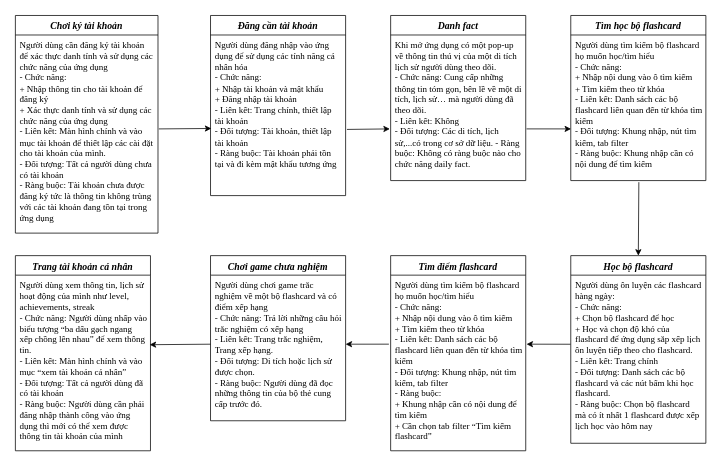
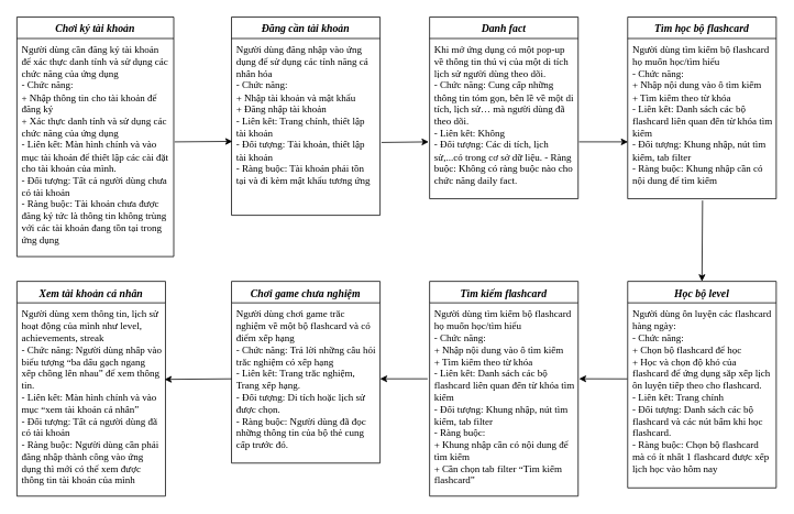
  <mxCell id="0" />
  <mxCell id="1" parent="0" />
  <mxCell id="2" value="Chơi ký tài khoản" style="swimlane;fontStyle=3;align=center;verticalAlign=top;childLayout=stackLayout;horizontal=1;startSize=26;horizontalStack=0;resizeParent=1;resizeLast=0;collapsible=1;marginBottom=0;rounded=0;shadow=0;strokeWidth=1;fontFamily=Times New Roman;fontSize=13;" vertex="1" parent="1"><mxGeometry x="20" y="20" width="190" height="290" as="geometry"><mxRectangle x="230" y="140" width="160" height="26" as="alternateBounds" /></mxGeometry></mxCell>
  <mxCell id="3" value="Người dùng cần đăng ký tài khoản để xác thực danh tính và sử dụng các chức năng của ứng dụng&#10;- Chức năng:&#10;+ Nhập thông tin cho tài khoản để đăng ký&#10;+ Xác thực danh tính và sử dụng các chức năng của ứng dụng&#10;- Liên kết: Màn hình chính và vào mục tài khoản để thiết lập các cài đặt cho tài khoản của mình.&#10;- Đối tượng: Tất cả người dùng chưa có tài khoản&#10;- Ràng buộc: Tài khoản chưa được đăng ký tức là thông tin không trùng với các tài khoản đang tồn tại trong ứng dụng&#10;" style="text;align=left;verticalAlign=top;spacingLeft=4;spacingRight=4;overflow=hidden;rotatable=0;points=[[0,0.5],[1,0.5]];portConstraint=eastwest;fontFamily=Times New Roman;whiteSpace=wrap;" vertex="1" parent="2"><mxGeometry y="26" width="190" height="264" as="geometry" /></mxCell>
  <mxCell id="4" value="" style="endArrow=classic;html=1;rounded=0;exitX=1.006;exitY=0.474;exitDx=0;exitDy=0;exitPerimeter=0;entryX=0.006;entryY=0.582;entryDx=0;entryDy=0;entryPerimeter=0;" edge="1" parent="1" source="3" target="6"><mxGeometry width="50" height="50" relative="1" as="geometry"><mxPoint x="230" y="190" as="sourcePoint" /><mxPoint x="280" y="170" as="targetPoint" /></mxGeometry></mxCell>
  <mxCell id="5" value="Đăng cần tài khoản" style="swimlane;fontStyle=3;align=center;verticalAlign=top;childLayout=stackLayout;horizontal=1;startSize=26;horizontalStack=0;resizeParent=1;resizeLast=0;collapsible=1;marginBottom=0;rounded=0;shadow=0;strokeWidth=1;fontFamily=Times New Roman;fontSize=13;" vertex="1" parent="1"><mxGeometry x="280" y="20" width="180" height="240" as="geometry"><mxRectangle x="230" y="140" width="160" height="26" as="alternateBounds" /></mxGeometry></mxCell>
  <mxCell id="6" value="Người dùng đăng nhập vào ứng dụng để sử dụng các tính năng cá nhân hóa &#10;- Chức năng:&#10;+ Nhập tài khoản và mật khẩu&#10;+ Đăng nhập tài khoản&#10;- Liên kết: Trang chính, thiết lập tài khoản&#10;- Đối tượng: Tài khoản, thiết lập tài khoản&#10;- Ràng buộc: Tài khoản phải tồn tại và đi kèm mật khẩu tương ứng " style="text;align=left;verticalAlign=top;spacingLeft=4;spacingRight=4;overflow=hidden;rotatable=0;points=[[0,0.5],[1,0.5]];portConstraint=eastwest;fontFamily=Times New Roman;whiteSpace=wrap;" vertex="1" parent="5"><mxGeometry y="26" width="180" height="214" as="geometry" /></mxCell>
  <mxCell id="7" value="Danh fact" style="swimlane;fontStyle=3;align=center;verticalAlign=top;childLayout=stackLayout;horizontal=1;startSize=26;horizontalStack=0;resizeParent=1;resizeLast=0;collapsible=1;marginBottom=0;rounded=0;shadow=0;strokeWidth=1;fontFamily=Times New Roman;fontSize=13;" vertex="1" parent="1"><mxGeometry x="520" y="20" width="180" height="220" as="geometry"><mxRectangle x="230" y="140" width="160" height="26" as="alternateBounds" /></mxGeometry></mxCell>
  <mxCell id="8" value="Khi mở ứng dụng có một pop-up về thông tin thú vị của một di tích lịch sử người dùng theo dõi.&#10;- Chức năng: Cung cấp những thông tin tóm gọn, bên lề về một di tích, lịch sử… mà người dùng đã theo dõi.&#10;- Liên kết: Không&#10;- Đối tượng: Các di tích, lịch sử,...có trong cơ sở dữ liệu. - Ràng buộc: Không có ràng buộc nào cho chức năng daily fact.&#10;" style="text;align=left;verticalAlign=top;spacingLeft=4;spacingRight=4;overflow=hidden;rotatable=0;points=[[0,0.5],[1,0.5]];portConstraint=eastwest;fontFamily=Times New Roman;whiteSpace=wrap;" vertex="1" parent="7"><mxGeometry y="26" width="180" height="194" as="geometry" /></mxCell>
  <mxCell id="9" value="" style="endArrow=classic;html=1;rounded=0;exitX=1.01;exitY=0.588;exitDx=0;exitDy=0;exitPerimeter=0;entryX=-0.006;entryY=0.645;entryDx=0;entryDy=0;entryPerimeter=0;" edge="1" parent="1" source="6" target="8"><mxGeometry width="50" height="50" relative="1" as="geometry"><mxPoint x="450" y="310" as="sourcePoint" /><mxPoint x="520" y="310" as="targetPoint" /></mxGeometry></mxCell>
  <mxCell id="10" value="Tìm học bộ flashcard" style="swimlane;fontStyle=3;align=center;verticalAlign=top;childLayout=stackLayout;horizontal=1;startSize=26;horizontalStack=0;resizeParent=1;resizeLast=0;collapsible=1;marginBottom=0;rounded=0;shadow=0;strokeWidth=1;fontFamily=Times New Roman;fontSize=13;" vertex="1" parent="1"><mxGeometry x="760" y="20" width="180" height="220" as="geometry"><mxRectangle x="230" y="140" width="160" height="26" as="alternateBounds" /></mxGeometry></mxCell>
  <mxCell id="11" value="Người dùng tìm kiếm bộ flashcard họ muốn học/tìm hiểu&#10;- Chức năng: &#10;+ Nhập nội dung vào ô tìm kiếm&#10;+ Tìm kiếm theo từ khóa&#10;- Liên kết: Danh sách các bộ flashcard liên quan đến từ khóa tìm kiếm&#10;- Đối tượng: Khung nhập, nút tìm kiếm, tab filter&#10;- Ràng buộc: Khung nhập cần có nội dung để tìm kiếm&#10;" style="text;align=left;verticalAlign=top;spacingLeft=4;spacingRight=4;overflow=hidden;rotatable=0;points=[[0,0.5],[1,0.5]];portConstraint=eastwest;fontFamily=Times New Roman;whiteSpace=wrap;" vertex="1" parent="10"><mxGeometry y="26" width="180" height="194" as="geometry" /></mxCell>
  <mxCell id="12" value="" style="endArrow=classic;html=1;rounded=0;exitX=1.006;exitY=0.645;exitDx=0;exitDy=0;exitPerimeter=0;entryX=0.002;entryY=0.645;entryDx=0;entryDy=0;entryPerimeter=0;" edge="1" parent="1" source="8" target="11"><mxGeometry width="50" height="50" relative="1" as="geometry"><mxPoint x="720" y="251" as="sourcePoint" /><mxPoint x="777" y="250" as="targetPoint" /></mxGeometry></mxCell>
- <mxCell id="13" value="Học bộ flashcard" style="swimlane;fontStyle=3;align=center;verticalAlign=top;childLayout=stackLayout;horizontal=1;startSize=26;horizontalStack=0;resizeParent=1;resizeLast=0;collapsible=1;marginBottom=0;rounded=0;shadow=0;strokeWidth=1;fontFamily=Times New Roman;fontSize=13;" vertex="1" parent="1"><mxGeometry x="760" y="340" width="180" height="250" as="geometry"><mxRectangle x="230" y="140" width="160" height="26" as="alternateBounds" /></mxGeometry></mxCell>
+ <mxCell id="13" value="Học bộ level" style="swimlane;fontStyle=3;align=center;verticalAlign=top;childLayout=stackLayout;horizontal=1;startSize=26;horizontalStack=0;resizeParent=1;resizeLast=0;collapsible=1;marginBottom=0;rounded=0;shadow=0;strokeWidth=1;fontFamily=Times New Roman;fontSize=13;" vertex="1" parent="1"><mxGeometry x="760" y="340" width="180" height="250" as="geometry"><mxRectangle x="230" y="140" width="160" height="26" as="alternateBounds" /></mxGeometry></mxCell>
  <mxCell id="14" value="Người dùng ôn luyện các flashcard hàng ngày:&#10;- Chức năng:&#10;+ Chọn bộ flashcard để học&#10;+ Học và chọn độ khó của flashcard để ứng dụng sắp xếp lịch ôn luyện tiếp theo cho flashcard.&#10;- Liên kết: Trang chính&#10;- Đối tượng: Danh sách các bộ flashcard và các nút bấm khi học flashcard.&#10;- Ràng buộc: Chọn bộ flashcard mà có ít nhất 1 flashcard được xếp lịch học vào hôm nay&#10;" style="text;align=left;verticalAlign=top;spacingLeft=4;spacingRight=4;overflow=hidden;rotatable=0;points=[[0,0.5],[1,0.5]];portConstraint=eastwest;fontFamily=Times New Roman;whiteSpace=wrap;" vertex="1" parent="13"><mxGeometry y="26" width="180" height="224" as="geometry" /></mxCell>
  <mxCell id="15" value="" style="endArrow=classic;html=1;rounded=0;exitX=0.504;exitY=1.011;exitDx=0;exitDy=0;exitPerimeter=0;entryX=0.5;entryY=0;entryDx=0;entryDy=0;" edge="1" parent="1" source="11" target="13"><mxGeometry width="50" height="50" relative="1" as="geometry"><mxPoint x="701" y="270" as="sourcePoint" /><mxPoint x="760" y="270" as="targetPoint" /></mxGeometry></mxCell>
- <mxCell id="16" value="Tìm điểm flashcard" style="swimlane;fontStyle=3;align=center;verticalAlign=top;childLayout=stackLayout;horizontal=1;startSize=26;horizontalStack=0;resizeParent=1;resizeLast=0;collapsible=1;marginBottom=0;rounded=0;shadow=0;strokeWidth=1;fontFamily=Times New Roman;fontSize=13;" vertex="1" parent="1"><mxGeometry x="520" y="340" width="180" height="260" as="geometry"><mxRectangle x="230" y="140" width="160" height="26" as="alternateBounds" /></mxGeometry></mxCell>
+ <mxCell id="16" value="Tìm kiếm flashcard" style="swimlane;fontStyle=3;align=center;verticalAlign=top;childLayout=stackLayout;horizontal=1;startSize=26;horizontalStack=0;resizeParent=1;resizeLast=0;collapsible=1;marginBottom=0;rounded=0;shadow=0;strokeWidth=1;fontFamily=Times New Roman;fontSize=13;" vertex="1" parent="1"><mxGeometry x="520" y="340" width="180" height="260" as="geometry"><mxRectangle x="230" y="140" width="160" height="26" as="alternateBounds" /></mxGeometry></mxCell>
  <mxCell id="17" value="Người dùng tìm kiếm bộ flashcard họ muốn học/tìm hiểu&#10;- Chức năng: &#10;+ Nhập nội dung vào ô tìm kiếm&#10;+ Tìm kiếm theo từ khóa&#10;- Liên kết: Danh sách các bộ flashcard liên quan đến từ khóa tìm kiếm&#10;- Đối tượng: Khung nhập, nút tìm kiếm, tab filter&#10;- Ràng buộc: &#10;+ Khung nhập cần có nội dung để tìm kiếm&#10;+ Cần chọn tab filter “Tìm kiếm flashcard”&#10;&#10;" style="text;align=left;verticalAlign=top;spacingLeft=4;spacingRight=4;overflow=hidden;rotatable=0;points=[[0,0.5],[1,0.5]];portConstraint=eastwest;fontFamily=Times New Roman;whiteSpace=wrap;" vertex="1" parent="16"><mxGeometry y="26" width="180" height="234" as="geometry" /></mxCell>
  <mxCell id="18" value="" style="endArrow=classic;html=1;rounded=0;exitX=-0.002;exitY=0.411;exitDx=0;exitDy=0;exitPerimeter=0;entryX=1.006;entryY=0.393;entryDx=0;entryDy=0;entryPerimeter=0;" edge="1" parent="1" source="14" target="17"><mxGeometry width="50" height="50" relative="1" as="geometry"><mxPoint x="741" y="270" as="sourcePoint" /><mxPoint x="740" y="368" as="targetPoint" /></mxGeometry></mxCell>
  <mxCell id="19" value="Chơi game chưa nghiệm" style="swimlane;fontStyle=3;align=center;verticalAlign=top;childLayout=stackLayout;horizontal=1;startSize=26;horizontalStack=0;resizeParent=1;resizeLast=0;collapsible=1;marginBottom=0;rounded=0;shadow=0;strokeWidth=1;fontFamily=Times New Roman;fontSize=13;" vertex="1" parent="1"><mxGeometry x="280" y="340" width="180" height="220" as="geometry"><mxRectangle x="230" y="140" width="160" height="26" as="alternateBounds" /></mxGeometry></mxCell>
  <mxCell id="20" value="Người dùng chơi game trắc nghiệm về một bộ flashcard và có điểm xếp hạng&#10;- Chức năng: Trả lời những câu hỏi trắc nghiệm có xếp hạng&#10;- Liên kết: Trang trắc nghiệm, Trang xếp hạng.&#10;- Đối tượng: Di tích hoặc lịch sử được chọn.&#10;- Ràng buộc: Người dùng đã đọc những thông tin của bộ thẻ cung cấp trước đó.&#10;&#10;&#10;" style="text;align=left;verticalAlign=top;spacingLeft=4;spacingRight=4;overflow=hidden;rotatable=0;points=[[0,0.5],[1,0.5]];portConstraint=eastwest;fontFamily=Times New Roman;whiteSpace=wrap;" vertex="1" parent="19"><mxGeometry y="26" width="180" height="184" as="geometry" /></mxCell>
  <mxCell id="21" value="" style="endArrow=classic;html=1;rounded=0;exitX=-0.013;exitY=0.393;exitDx=0;exitDy=0;exitPerimeter=0;entryX=1;entryY=0.5;entryDx=0;entryDy=0;" edge="1" parent="1" source="17" target="20"><mxGeometry width="50" height="50" relative="1" as="geometry"><mxPoint x="519" y="490" as="sourcePoint" /><mxPoint x="460" y="490" as="targetPoint" /></mxGeometry></mxCell>
- <mxCell id="22" value="Trang tài khoản cá nhân" style="swimlane;fontStyle=3;align=center;verticalAlign=top;childLayout=stackLayout;horizontal=1;startSize=26;horizontalStack=0;resizeParent=1;resizeLast=0;collapsible=1;marginBottom=0;rounded=0;shadow=0;strokeWidth=1;fontFamily=Times New Roman;fontSize=13;" vertex="1" parent="1"><mxGeometry x="20" y="340" width="180" height="260" as="geometry"><mxRectangle x="230" y="140" width="160" height="26" as="alternateBounds" /></mxGeometry></mxCell>
+ <mxCell id="22" value="Xem tài khoản cá nhân" style="swimlane;fontStyle=3;align=center;verticalAlign=top;childLayout=stackLayout;horizontal=1;startSize=26;horizontalStack=0;resizeParent=1;resizeLast=0;collapsible=1;marginBottom=0;rounded=0;shadow=0;strokeWidth=1;fontFamily=Times New Roman;fontSize=13;" vertex="1" parent="1"><mxGeometry x="20" y="340" width="180" height="260" as="geometry"><mxRectangle x="230" y="140" width="160" height="26" as="alternateBounds" /></mxGeometry></mxCell>
  <mxCell id="23" value="Người dùng xem thông tin, lịch sử hoạt động của mình như level, achievements, streak&#10;- Chức năng: Người dùng nhấp vào biểu tượng “ba dấu gạch ngang xếp chồng lên nhau” để xem thông tin.&#10;- Liên kết: Màn hình chính và vào mục “xem tài khoản cá nhân”&#10;- Đối tượng: Tất cả người dùng đã có tài khoản&#10;- Ràng buộc: Người dùng cần phải đăng nhập thành công vào ứng dụng thì mới có thể xem được thông tin tài khoản của mình&#10;" style="text;align=left;verticalAlign=top;spacingLeft=4;spacingRight=4;overflow=hidden;rotatable=0;points=[[0,0.5],[1,0.5]];portConstraint=eastwest;fontFamily=Times New Roman;whiteSpace=wrap;" vertex="1" parent="22"><mxGeometry y="26" width="180" height="234" as="geometry" /></mxCell>
  <mxCell id="24" value="" style="endArrow=classic;html=1;rounded=0;exitX=0;exitY=0.5;exitDx=0;exitDy=0;entryX=0.994;entryY=0.396;entryDx=0;entryDy=0;entryPerimeter=0;" edge="1" parent="1" source="20" target="23"><mxGeometry width="50" height="50" relative="1" as="geometry"><mxPoint x="268" y="469.66" as="sourcePoint" /><mxPoint x="200" y="460" as="targetPoint" /></mxGeometry></mxCell>
